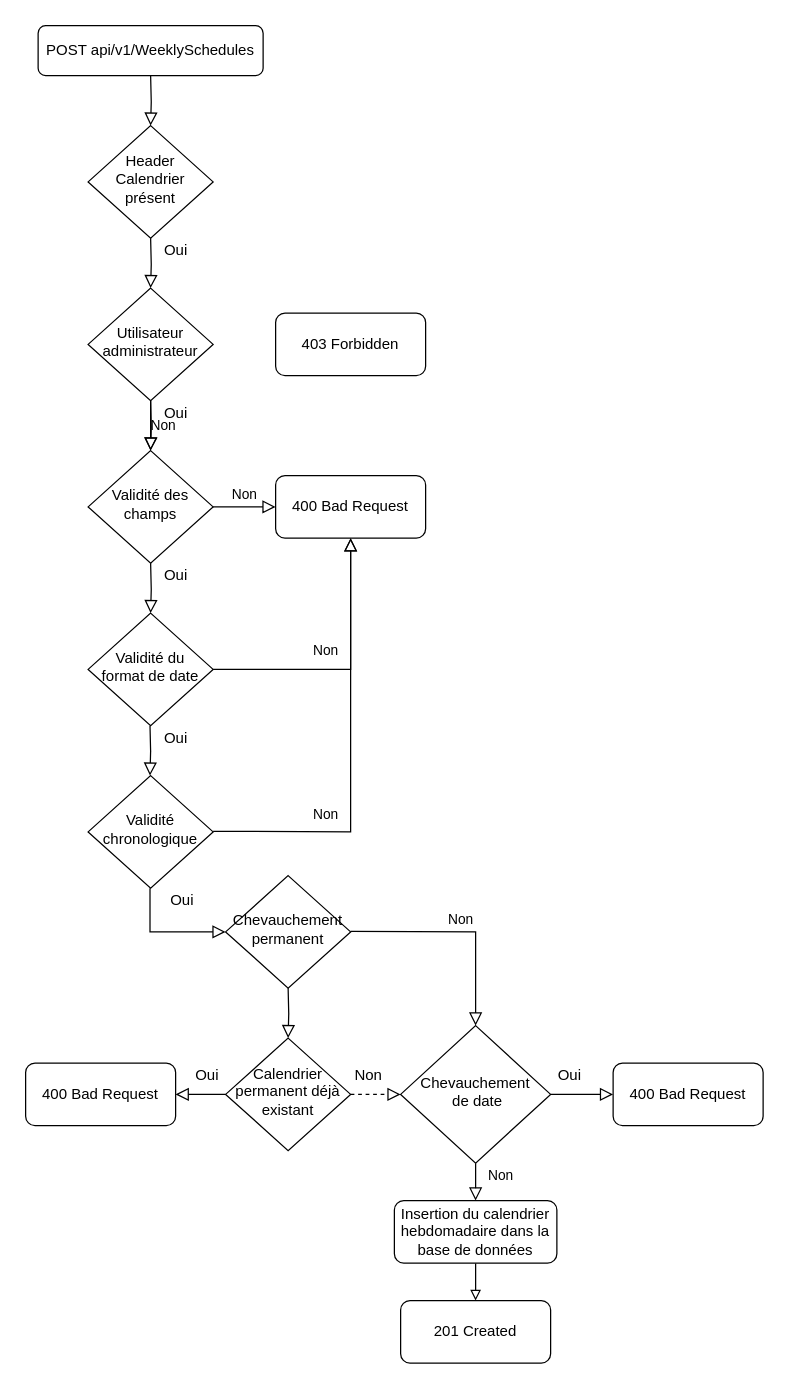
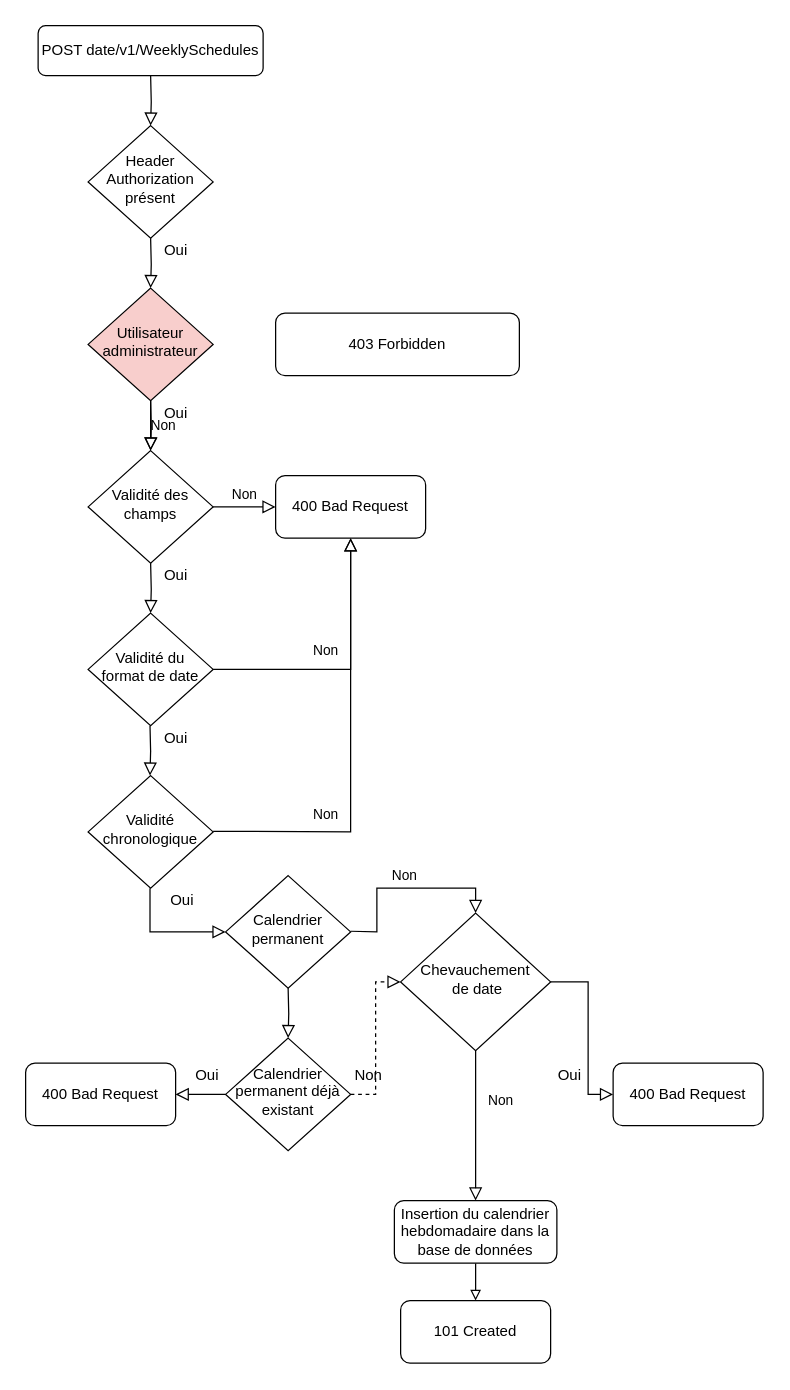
  <mxCell id="0" />
  <mxCell id="1" parent="0" />
  <mxCell id="2" value="" style="rounded=0;html=1;jettySize=auto;orthogonalLoop=1;fontSize=11;endArrow=block;endFill=0;endSize=8;strokeWidth=1;shadow=0;labelBackgroundColor=none;edgeStyle=orthogonalEdgeStyle;" parent="1" target="5" edge="1"><mxGeometry relative="1" as="geometry"><mxPoint x="120" y="320" as="sourcePoint" /></mxGeometry></mxCell>
- <mxCell id="3" value="POST api/v1/WeeklySchedules" style="rounded=1;whiteSpace=wrap;html=1;fontSize=12;glass=0;strokeWidth=1;shadow=0;" parent="1" vertex="1"><mxGeometry x="30" width="180" height="40" as="geometry" y="20" /></mxCell>
+ <mxCell id="3" value="POST date/v1/WeeklySchedules" style="rounded=1;whiteSpace=wrap;html=1;fontSize=12;glass=0;strokeWidth=1;shadow=0;" parent="1" vertex="1"><mxGeometry x="30" width="180" height="40" as="geometry" y="20" /></mxCell>
  <mxCell id="4" value="Non" style="edgeStyle=orthogonalEdgeStyle;rounded=0;html=1;jettySize=auto;orthogonalLoop=1;fontSize=11;endArrow=block;endFill=0;endSize=8;strokeWidth=1;shadow=0;labelBackgroundColor=none;" parent="1" source="5" target="6" edge="1"><mxGeometry y="10" relative="1" as="geometry"><mxPoint as="offset" /></mxGeometry></mxCell>
  <mxCell id="5" value="Validité des &lt;br&gt;champs" style="rhombus;whiteSpace=wrap;html=1;shadow=0;fontFamily=Helvetica;fontSize=12;align=center;strokeWidth=1;spacing=6;spacingTop=-4;" parent="1" vertex="1"><mxGeometry x="70" y="360" width="100" height="90" as="geometry" /></mxCell>
  <mxCell id="6" value="400 Bad Request" style="rounded=1;whiteSpace=wrap;html=1;fontSize=12;glass=0;strokeWidth=1;shadow=0;" parent="1" vertex="1"><mxGeometry x="220" y="380" width="120" height="50" as="geometry" /></mxCell>
  <mxCell id="7" style="edgeStyle=orthogonalEdgeStyle;rounded=0;orthogonalLoop=1;jettySize=auto;html=1;endArrow=block;endFill=0;" parent="1" source="8" edge="1"><mxGeometry relative="1" as="geometry"><mxPoint x="380" y="1040" as="targetPoint" /></mxGeometry></mxCell>
  <mxCell id="8" value="Insertion du calendrier hebdomadaire dans la base de données" style="rounded=1;whiteSpace=wrap;html=1;fontSize=12;glass=0;strokeWidth=1;shadow=0;" parent="1" vertex="1"><mxGeometry x="315" y="960" width="130" height="50" as="geometry" /></mxCell>
- <mxCell id="9" value="201 Created" style="rounded=1;whiteSpace=wrap;html=1;fontSize=12;glass=0;strokeWidth=1;shadow=0;" parent="1" vertex="1"><mxGeometry x="320" y="1040" width="120" height="50" as="geometry" /></mxCell>
+ <mxCell id="9" value="101 Created" style="rounded=1;whiteSpace=wrap;html=1;fontSize=12;glass=0;strokeWidth=1;shadow=0;" parent="1" vertex="1"><mxGeometry x="320" y="1040" width="120" height="50" as="geometry" /></mxCell>
  <mxCell id="10" value="" style="rounded=0;html=1;jettySize=auto;orthogonalLoop=1;fontSize=11;endArrow=block;endFill=0;endSize=8;strokeWidth=1;shadow=0;labelBackgroundColor=none;edgeStyle=orthogonalEdgeStyle;" parent="1" target="11" edge="1"><mxGeometry relative="1" as="geometry"><mxPoint x="120" y="60" as="sourcePoint" /></mxGeometry></mxCell>
- <mxCell id="11" value="Header&lt;br&gt;Calendrier&lt;br&gt;présent" style="rhombus;whiteSpace=wrap;html=1;shadow=0;fontFamily=Helvetica;fontSize=12;align=center;strokeWidth=1;spacing=6;spacingTop=-4;" parent="1" vertex="1"><mxGeometry x="70" y="100" width="100" height="90" as="geometry" /></mxCell>
+ <mxCell id="11" value="Header&lt;br&gt;Authorization&lt;br&gt;présent" style="rhombus;whiteSpace=wrap;html=1;shadow=0;fontFamily=Helvetica;fontSize=12;align=center;strokeWidth=1;spacing=6;spacingTop=-4;" parent="1" vertex="1"><mxGeometry x="70" y="100" width="100" height="90" as="geometry" /></mxCell>
  <mxCell id="12" value="" style="rounded=0;html=1;jettySize=auto;orthogonalLoop=1;fontSize=11;endArrow=block;endFill=0;endSize=8;strokeWidth=1;shadow=0;labelBackgroundColor=none;edgeStyle=orthogonalEdgeStyle;" parent="1" target="14" edge="1"><mxGeometry relative="1" as="geometry"><mxPoint x="120" y="190" as="sourcePoint" /></mxGeometry></mxCell>
  <mxCell id="13" value="Non" style="edgeStyle=orthogonalEdgeStyle;rounded=0;html=1;jettySize=auto;orthogonalLoop=1;fontSize=11;endArrow=block;endFill=0;endSize=8;strokeWidth=1;shadow=0;labelBackgroundColor=none;" parent="1" source="14" target="5" edge="1"><mxGeometry y="10" relative="1" as="geometry"><mxPoint as="offset" /></mxGeometry></mxCell>
- <mxCell id="14" value="Utilisateur&lt;br&gt;administrateur" style="rhombus;whiteSpace=wrap;html=1;shadow=0;fontFamily=Helvetica;fontSize=12;align=center;strokeWidth=1;spacing=6;spacingTop=-4;" parent="1" vertex="1"><mxGeometry x="70" y="230" width="100" height="90" as="geometry" /></mxCell>
- <mxCell id="15" value="403 Forbidden" style="rounded=1;whiteSpace=wrap;html=1;fontSize=12;glass=0;strokeWidth=1;shadow=0;" parent="1" vertex="1"><mxGeometry x="220" y="250" width="120" height="50" as="geometry" /></mxCell>
+ <mxCell id="14" value="Utilisateur&lt;br&gt;administrateur" style="rhombus;whiteSpace=wrap;html=1;shadow=0;fontFamily=Helvetica;fontSize=12;align=center;strokeWidth=1;spacing=6;spacingTop=-4;fillColor=#f8cecc;" parent="1" vertex="1"><mxGeometry x="70" y="230" width="100" height="90" as="geometry" /></mxCell>
+ <mxCell id="15" value="403 Forbidden" style="rounded=1;whiteSpace=wrap;html=1;fontSize=12;glass=0;strokeWidth=1;shadow=0;" parent="1" vertex="1"><mxGeometry x="220" y="250" width="195" height="50" as="geometry" /></mxCell>
  <mxCell id="16" value="" style="rounded=0;html=1;jettySize=auto;orthogonalLoop=1;fontSize=11;endArrow=block;endFill=0;endSize=8;strokeWidth=1;shadow=0;labelBackgroundColor=none;edgeStyle=orthogonalEdgeStyle;" parent="1" target="18" edge="1"><mxGeometry relative="1" as="geometry"><mxPoint x="120" y="450" as="sourcePoint" /></mxGeometry></mxCell>
  <mxCell id="17" value="Non" style="edgeStyle=orthogonalEdgeStyle;rounded=0;html=1;jettySize=auto;orthogonalLoop=1;fontSize=11;endArrow=block;endFill=0;endSize=8;strokeWidth=1;shadow=0;labelBackgroundColor=none;entryX=0.5;entryY=1;entryDx=0;entryDy=0;" parent="1" source="18" target="6" edge="1"><mxGeometry x="-0.163" y="15" relative="1" as="geometry"><mxPoint as="offset" /><mxPoint x="220" y="535" as="targetPoint" /></mxGeometry></mxCell>
  <mxCell id="18" value="Validité du format de date" style="rhombus;whiteSpace=wrap;html=1;shadow=0;fontFamily=Helvetica;fontSize=12;align=center;strokeWidth=1;spacing=6;spacingTop=-4;" parent="1" vertex="1"><mxGeometry x="70" y="490" width="100" height="90" as="geometry" /></mxCell>
  <mxCell id="19" value="" style="rounded=0;html=1;jettySize=auto;orthogonalLoop=1;fontSize=11;endArrow=block;endFill=0;endSize=8;strokeWidth=1;shadow=0;labelBackgroundColor=none;edgeStyle=orthogonalEdgeStyle;" parent="1" edge="1"><mxGeometry relative="1" as="geometry"><mxPoint x="119.5" y="580" as="sourcePoint" /><mxPoint x="119.5" y="620" as="targetPoint" /></mxGeometry></mxCell>
  <mxCell id="20" value="Oui" style="text;html=1;align=center;verticalAlign=middle;resizable=0;points=[];autosize=1;strokeColor=none;" parent="1" vertex="1"><mxGeometry x="125" y="580" width="30" height="20" as="geometry" /></mxCell>
  <mxCell id="21" value="Oui" style="text;html=1;align=center;verticalAlign=middle;resizable=0;points=[];autosize=1;strokeColor=none;" parent="1" vertex="1"><mxGeometry x="125" y="190" width="30" height="20" as="geometry" /></mxCell>
  <mxCell id="22" value="Oui" style="text;html=1;align=center;verticalAlign=middle;resizable=0;points=[];autosize=1;strokeColor=none;" parent="1" vertex="1"><mxGeometry x="125" y="320" width="30" height="20" as="geometry" /></mxCell>
  <mxCell id="23" value="Oui" style="text;html=1;align=center;verticalAlign=middle;resizable=0;points=[];autosize=1;strokeColor=none;" parent="1" vertex="1"><mxGeometry x="125" y="450" width="30" height="20" as="geometry" /></mxCell>
  <mxCell id="24" value="Validité chronologique" style="rhombus;whiteSpace=wrap;html=1;shadow=0;fontFamily=Helvetica;fontSize=12;align=center;strokeWidth=1;spacing=6;spacingTop=-4;" parent="1" vertex="1"><mxGeometry x="70" y="620" width="100" height="90" as="geometry" /></mxCell>
  <mxCell id="25" value="" style="rounded=0;html=1;jettySize=auto;orthogonalLoop=1;fontSize=11;endArrow=block;endFill=0;endSize=8;strokeWidth=1;shadow=0;labelBackgroundColor=none;edgeStyle=orthogonalEdgeStyle;entryX=0;entryY=0.5;entryDx=0;entryDy=0;" parent="1" target="28" edge="1"><mxGeometry relative="1" as="geometry"><mxPoint x="119.5" y="710" as="sourcePoint" /><mxPoint x="119.5" y="750" as="targetPoint" /><Array as="points"><mxPoint x="120" y="745" /></Array></mxGeometry></mxCell>
  <mxCell id="26" value="Oui" style="text;html=1;align=center;verticalAlign=middle;resizable=0;points=[];autosize=1;strokeColor=none;" parent="1" vertex="1"><mxGeometry x="130" y="710" width="30" height="20" as="geometry" /></mxCell>
  <mxCell id="27" value="Non" style="edgeStyle=orthogonalEdgeStyle;rounded=0;html=1;jettySize=auto;orthogonalLoop=1;fontSize=11;endArrow=block;endFill=0;endSize=8;strokeWidth=1;shadow=0;labelBackgroundColor=none;entryX=0.5;entryY=1;entryDx=0;entryDy=0;" parent="1" target="6" edge="1"><mxGeometry x="-0.477" y="15" relative="1" as="geometry"><mxPoint y="1" as="offset" /><mxPoint x="170" y="664.5" as="sourcePoint" /><mxPoint x="310" y="510" as="targetPoint" /></mxGeometry></mxCell>
- <mxCell id="28" value="Chevauchement permanent" style="rhombus;whiteSpace=wrap;html=1;shadow=0;fontFamily=Helvetica;fontSize=12;align=center;strokeWidth=1;spacing=6;spacingTop=-4;" parent="1" vertex="1"><mxGeometry x="180" y="700" width="100" height="90" as="geometry" /></mxCell>
+ <mxCell id="28" value="Calendrier permanent" style="rhombus;whiteSpace=wrap;html=1;shadow=0;fontFamily=Helvetica;fontSize=12;align=center;strokeWidth=1;spacing=6;spacingTop=-4;" parent="1" vertex="1"><mxGeometry x="180" y="700" width="100" height="90" as="geometry" /></mxCell>
  <mxCell id="29" value="" style="rounded=0;html=1;jettySize=auto;orthogonalLoop=1;fontSize=11;endArrow=block;endFill=0;endSize=8;strokeWidth=1;shadow=0;labelBackgroundColor=none;edgeStyle=orthogonalEdgeStyle;" parent="1" edge="1"><mxGeometry relative="1" as="geometry"><mxPoint x="230" y="790" as="sourcePoint" /><mxPoint x="230" y="830" as="targetPoint" /></mxGeometry></mxCell>
  <mxCell id="30" value="Oui" style="text;html=1;align=center;verticalAlign=middle;resizable=0;points=[];autosize=1;strokeColor=none;" parent="1" vertex="1"><mxGeometry x="440" y="850" width="30" height="20" as="geometry" /></mxCell>
  <mxCell id="31" value="Calendrier permanent déjà existant" style="rhombus;whiteSpace=wrap;html=1;shadow=0;fontFamily=Helvetica;fontSize=12;align=center;strokeWidth=1;spacing=6;spacingTop=-4;" parent="1" vertex="1"><mxGeometry x="180" y="830" width="100" height="90" as="geometry" /></mxCell>
  <mxCell id="32" value="" style="rounded=0;html=1;jettySize=auto;orthogonalLoop=1;fontSize=11;endArrow=block;endFill=0;endSize=8;strokeWidth=1;shadow=0;labelBackgroundColor=none;edgeStyle=orthogonalEdgeStyle;" parent="1" source="31" edge="1"><mxGeometry relative="1" as="geometry"><mxPoint x="144.58" y="890" as="sourcePoint" /><mxPoint x="140" y="875" as="targetPoint" /></mxGeometry></mxCell>
  <mxCell id="33" value="Oui" style="text;html=1;align=center;verticalAlign=middle;resizable=0;points=[];autosize=1;strokeColor=none;" parent="1" vertex="1"><mxGeometry x="150" y="850" width="30" height="20" as="geometry" /></mxCell>
  <mxCell id="34" value="Non" style="edgeStyle=orthogonalEdgeStyle;rounded=0;html=1;jettySize=auto;orthogonalLoop=1;fontSize=11;endArrow=block;endFill=0;endSize=8;strokeWidth=1;shadow=0;labelBackgroundColor=none;entryX=0.5;entryY=0;entryDx=0;entryDy=0;" parent="1" target="35" edge="1"><mxGeometry y="10" relative="1" as="geometry"><mxPoint as="offset" /><mxPoint x="280" y="744.5" as="sourcePoint" /><mxPoint x="330" y="744.5" as="targetPoint" /></mxGeometry></mxCell>
- <mxCell id="35" value="Chevauchement&lt;br&gt;&amp;nbsp;de date" style="rhombus;whiteSpace=wrap;html=1;shadow=0;fontFamily=Helvetica;fontSize=12;align=center;strokeWidth=1;spacing=6;spacingTop=-4;" parent="1" vertex="1"><mxGeometry x="320" y="820" width="120" height="110" as="geometry" /></mxCell>
+ <mxCell id="35" value="Chevauchement&lt;br&gt;&amp;nbsp;de date" style="rhombus;whiteSpace=wrap;html=1;shadow=0;fontFamily=Helvetica;fontSize=12;align=center;strokeWidth=1;spacing=6;spacingTop=-4;" parent="1" vertex="1"><mxGeometry x="320" y="730" width="120" height="110" as="geometry" /></mxCell>
  <mxCell id="36" value="" style="rounded=0;html=1;jettySize=auto;orthogonalLoop=1;fontSize=11;endArrow=block;endFill=0;endSize=8;strokeWidth=1;shadow=0;labelBackgroundColor=none;edgeStyle=orthogonalEdgeStyle;exitX=1;exitY=0.5;exitDx=0;exitDy=0;" parent="1" source="35" edge="1"><mxGeometry relative="1" as="geometry"><mxPoint x="520" y="720" as="sourcePoint" /><mxPoint x="490" y="875" as="targetPoint" /><Array as="points"><mxPoint x="470" y="875" /></Array></mxGeometry></mxCell>
  <mxCell id="37" value="400 Bad Request" style="rounded=1;whiteSpace=wrap;html=1;fontSize=12;glass=0;strokeWidth=1;shadow=0;" parent="1" vertex="1"><mxGeometry x="490" y="850" width="120" height="50" as="geometry" /></mxCell>
  <mxCell id="38" value="400 Bad Request" style="rounded=1;whiteSpace=wrap;html=1;fontSize=12;glass=0;strokeWidth=1;shadow=0;" parent="1" vertex="1"><mxGeometry x="20" y="850" width="120" height="50" as="geometry" /></mxCell>
  <mxCell id="39" value="Non" style="text;html=1;align=center;verticalAlign=middle;resizable=0;points=[];autosize=1;strokeColor=none;" parent="1" vertex="1"><mxGeometry x="274" y="850" width="40" height="20" as="geometry" /></mxCell>
  <mxCell id="40" value="" style="rounded=0;html=1;jettySize=auto;orthogonalLoop=1;fontSize=11;endArrow=block;endFill=0;endSize=8;strokeWidth=1;shadow=0;labelBackgroundColor=none;edgeStyle=orthogonalEdgeStyle;exitX=1;exitY=0.5;exitDx=0;exitDy=0;entryX=0;entryY=0.5;entryDx=0;entryDy=0;dashed=1;" parent="1" source="31" target="35" edge="1"><mxGeometry relative="1" as="geometry"><mxPoint x="190" y="885" as="sourcePoint" /><mxPoint x="150" y="885" as="targetPoint" /></mxGeometry></mxCell>
  <mxCell id="41" value="Non" style="edgeStyle=orthogonalEdgeStyle;rounded=0;html=1;jettySize=auto;orthogonalLoop=1;fontSize=11;endArrow=block;endFill=0;endSize=8;strokeWidth=1;shadow=0;labelBackgroundColor=none;exitX=0.5;exitY=1;exitDx=0;exitDy=0;entryX=0.5;entryY=0;entryDx=0;entryDy=0;" parent="1" source="35" target="8" edge="1"><mxGeometry x="-0.333" y="20" relative="1" as="geometry"><mxPoint as="offset" /><mxPoint x="520" y="760" as="sourcePoint" /><mxPoint x="510" y="820" as="targetPoint" /><Array as="points"><mxPoint x="380" y="950" /><mxPoint x="380" y="950" /></Array></mxGeometry></mxCell>
